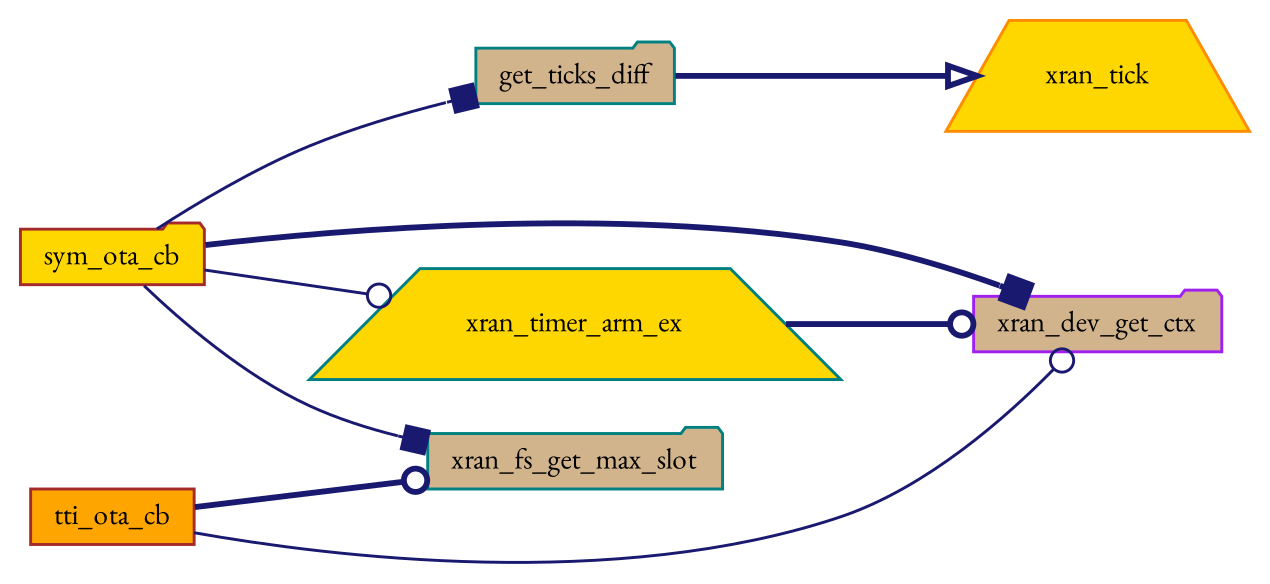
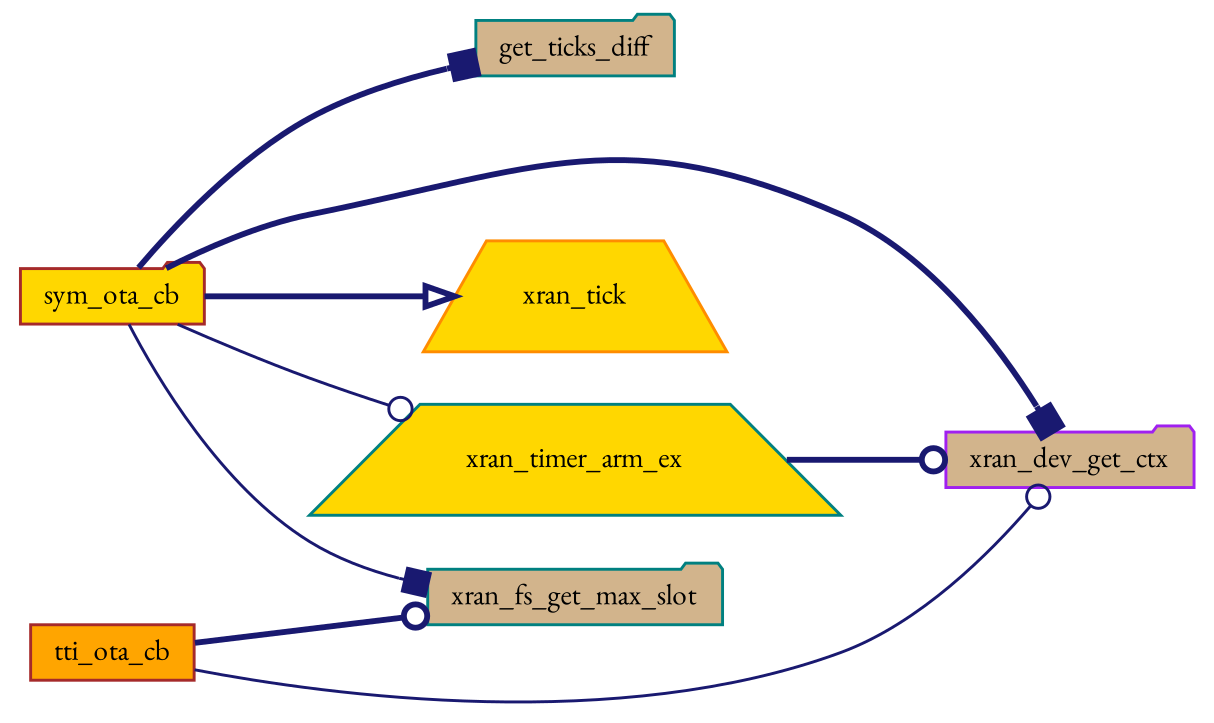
  digraph {
    fontname="EB Garamond"
    rankdir=LR
    node [color=teal fillcolor=gold fontname="EB Garamond" fontsize=10 shape=folder style=filled]
    edge [arrowhead=odot color=midnightblue fontname="EB Garamond" fontsize=10 labelfontname=Helvetica labelfontsize=10 style=solid]
    n1 [color=brown fontcolor=black height=0.2 label=sym_ota_cb width=0.4]
    n2 [fillcolor=tan height=0.2 label=get_ticks_diff width=0.4]
    n3 [color=purple fillcolor=tan height=0.2 label=xran_dev_get_ctx width=0.4]
    n4 [color=darkorange height=0.2 label=xran_tick shape=trapezium width=0.4]
    n5 [height=0.2 label=xran_timer_arm_ex shape=trapezium width=0.4]
    n6 [fillcolor=tan height=0.2 label=xran_fs_get_max_slot width=0.4]
    n7 [color=brown fillcolor=orange height=0.2 label=tti_ota_cb shape=box width=0.4]
-   n1 -> n2 [arrowhead=box]
+   n1 -> n2 [arrowhead=box style=bold]
    n1 -> n3 [arrowhead=box style=bold]
-   n2 -> n4 [arrowhead=onormal style=bold]
+   n1 -> n4 [arrowhead=onormal style=bold]
    n1 -> n5
    n1 -> n6 [arrowhead=box]
    n5 -> n3 [style=bold]
    n7 -> n3
    n7 -> n6 [style=bold]
  }
